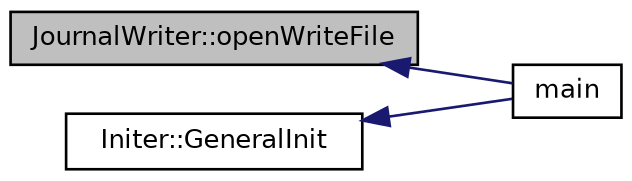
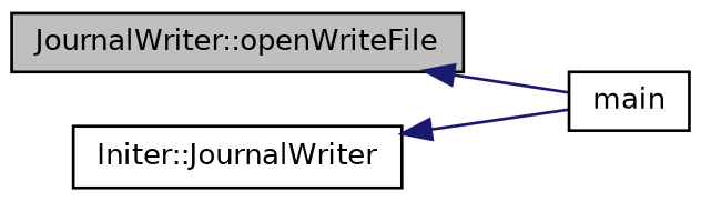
  digraph {
    rankdir=LR
    node [color=black fillcolor=white fontname=Helvetica fontsize=10 shape=record style=filled]
    edge [color=midnightblue dir=back fontname=Helvetica fontsize=10 labelfontname=Helvetica labelfontsize=10 style=solid]
    n1 [fillcolor=grey75 fontcolor=black height=0.2 label="JournalWriter::openWriteFile" width=0.4]
    n2 [height=0.2 label=main width=0.4]
-   n3 [height=0.2 label="Initer::GeneralInit" width=0.4]
+   n3 [height=0.2 label="Initer::JournalWriter" width=0.4]
    n1 -> n2
    n3 -> n2
  }
